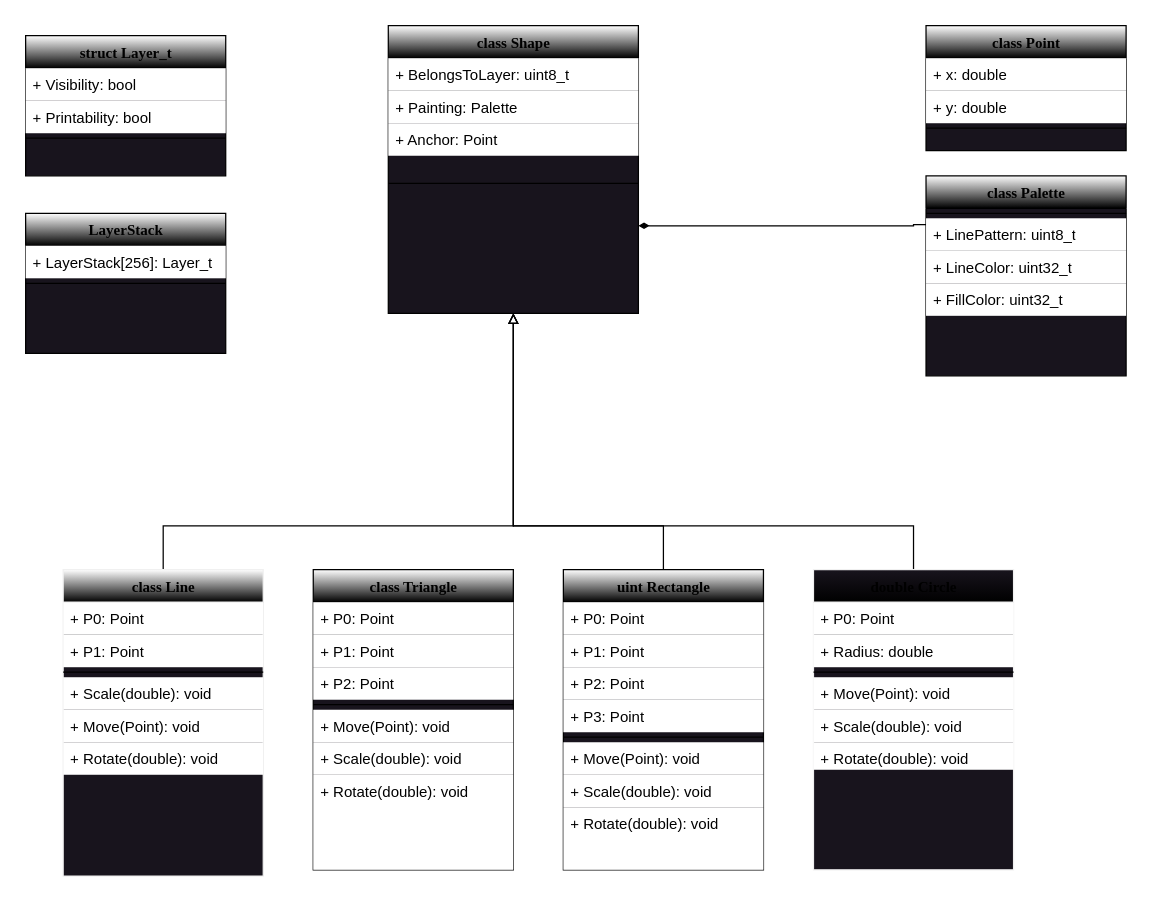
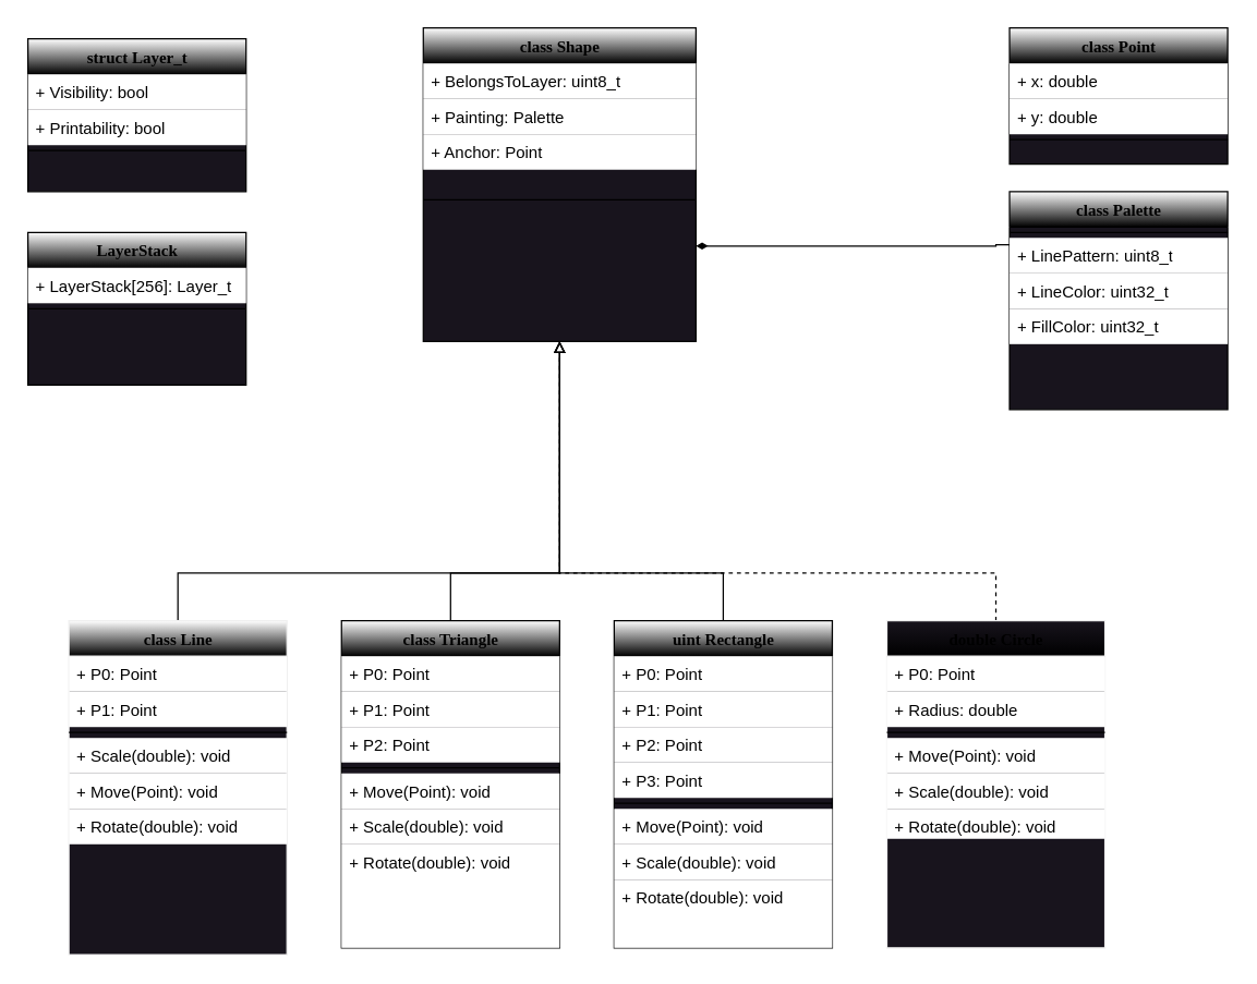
  <mxCell id="0" />
  <mxCell id="1" parent="0" />
  <mxCell id="2" style="edgeStyle=orthogonalEdgeStyle;rounded=0;orthogonalLoop=1;jettySize=auto;html=1;exitX=0.5;exitY=0;exitDx=0;exitDy=0;endArrow=block;endFill=0;entryX=0.5;entryY=1;entryDx=0;entryDy=0;" parent="1" source="3" target="41" edge="1"><mxGeometry relative="1" as="geometry"><mxPoint x="350" y="290" as="targetPoint" /><Array as="points"><mxPoint x="130" y="420" /><mxPoint x="410" y="420" /></Array></mxGeometry></mxCell>
  <mxCell id="3" value="&lt;div&gt;class Line&lt;/div&gt;&lt;div&gt;&lt;br&gt;&lt;/div&gt;" style="swimlane;html=1;fontStyle=1;align=center;verticalAlign=top;childLayout=stackLayout;horizontal=1;startSize=26;horizontalStack=0;resizeParent=1;resizeLast=0;collapsible=1;marginBottom=0;swimlaneFillColor=#18141D;rounded=0;shadow=0;comic=0;labelBackgroundColor=none;strokeWidth=1;fillColor=default;fontFamily=Verdana;fontSize=12;gradientColor=default;strokeColor=#F0F0F0;" parent="1" vertex="1"><mxGeometry x="50" y="455" width="160" height="245" as="geometry" /></mxCell>
  <mxCell id="4" value="&lt;div&gt;+ P0: Point&lt;/div&gt;" style="text;html=1;strokeColor=none;fillColor=default;align=left;verticalAlign=top;spacingLeft=4;spacingRight=4;whiteSpace=wrap;overflow=hidden;rotatable=0;points=[[0,0.5],[1,0.5]];portConstraint=eastwest;" parent="3" vertex="1"><mxGeometry y="26" width="160" height="26" as="geometry" /></mxCell>
  <mxCell id="5" value="&lt;div&gt;+ P1: Point&lt;/div&gt;" style="text;html=1;strokeColor=none;fillColor=default;align=left;verticalAlign=top;spacingLeft=4;spacingRight=4;whiteSpace=wrap;overflow=hidden;rotatable=0;points=[[0,0.5],[1,0.5]];portConstraint=eastwest;" parent="3" vertex="1"><mxGeometry y="52" width="160" height="26" as="geometry" /></mxCell>
  <mxCell id="6" value="" style="line;html=1;strokeWidth=1;fillColor=default;align=left;verticalAlign=middle;spacingTop=-1;spacingLeft=3;spacingRight=3;rotatable=0;labelPosition=right;points=[];portConstraint=eastwest;" parent="3" vertex="1"><mxGeometry y="78" width="160" height="8" as="geometry" /></mxCell>
  <mxCell id="7" value="+ Scale(double): void" style="text;html=1;strokeColor=none;fillColor=default;align=left;verticalAlign=top;spacingLeft=4;spacingRight=4;whiteSpace=wrap;overflow=hidden;rotatable=0;points=[[0,0.5],[1,0.5]];portConstraint=eastwest;" parent="3" vertex="1"><mxGeometry y="86" width="160" height="26" as="geometry" /></mxCell>
  <mxCell id="8" value="&lt;div&gt;+ Move(Point): void&lt;/div&gt;&lt;div&gt;&lt;br&gt;&lt;/div&gt;" style="text;html=1;strokeColor=none;fillColor=default;align=left;verticalAlign=top;spacingLeft=4;spacingRight=4;whiteSpace=wrap;overflow=hidden;rotatable=0;points=[[0,0.5],[1,0.5]];portConstraint=eastwest;" parent="3" vertex="1"><mxGeometry y="112" width="160" height="26" as="geometry" /></mxCell>
  <mxCell id="9" value="+ Rotate(double): void" style="text;html=1;strokeColor=none;fillColor=default;align=left;verticalAlign=top;spacingLeft=4;spacingRight=4;whiteSpace=wrap;overflow=hidden;rotatable=0;points=[[0,0.5],[1,0.5]];portConstraint=eastwest;" parent="3" vertex="1"><mxGeometry y="138" width="160" height="26" as="geometry" /></mxCell>
+ <mxCell id="10" style="edgeStyle=orthogonalEdgeStyle;rounded=0;orthogonalLoop=1;jettySize=auto;html=1;exitX=0.5;exitY=0;exitDx=0;exitDy=0;entryX=0.5;entryY=1;entryDx=0;entryDy=0;endArrow=block;endFill=0;" parent="1" source="11" target="41" edge="1"><mxGeometry relative="1" as="geometry"><mxPoint x="410" y="350" as="targetPoint" /><Array as="points"><mxPoint x="330" y="420" /><mxPoint x="410" y="420" /></Array></mxGeometry></mxCell>
  <mxCell id="11" value="&lt;div&gt;class Triangle&lt;/div&gt;&lt;div&gt;&lt;br&gt;&lt;/div&gt;" style="swimlane;html=1;fontStyle=1;align=center;verticalAlign=top;childLayout=stackLayout;horizontal=1;startSize=26;horizontalStack=0;resizeParent=1;resizeLast=0;collapsible=1;marginBottom=0;swimlaneFillColor=#18141D;rounded=0;shadow=0;comic=0;labelBackgroundColor=none;strokeWidth=1;fontFamily=Verdana;fontSize=12;gradientColor=default;" parent="1" vertex="1"><mxGeometry x="250" y="455" width="160" height="240" as="geometry" /></mxCell>
  <mxCell id="12" value="&lt;div&gt;+ P0: Point&lt;/div&gt;" style="text;html=1;strokeColor=none;fillColor=default;align=left;verticalAlign=top;spacingLeft=4;spacingRight=4;whiteSpace=wrap;overflow=hidden;rotatable=0;points=[[0,0.5],[1,0.5]];portConstraint=eastwest;" parent="11" vertex="1"><mxGeometry y="26" width="160" height="26" as="geometry" /></mxCell>
  <mxCell id="13" value="&lt;div&gt;+ P1: Point&lt;/div&gt;" style="text;html=1;strokeColor=none;fillColor=default;align=left;verticalAlign=top;spacingLeft=4;spacingRight=4;whiteSpace=wrap;overflow=hidden;rotatable=0;points=[[0,0.5],[1,0.5]];portConstraint=eastwest;" parent="11" vertex="1"><mxGeometry y="52" width="160" height="26" as="geometry" /></mxCell>
  <mxCell id="14" value="&lt;div&gt;+ P2: Point&lt;/div&gt;" style="text;html=1;strokeColor=none;fillColor=default;align=left;verticalAlign=top;spacingLeft=4;spacingRight=4;whiteSpace=wrap;overflow=hidden;rotatable=0;points=[[0,0.5],[1,0.5]];portConstraint=eastwest;" parent="11" vertex="1"><mxGeometry y="78" width="160" height="26" as="geometry" /></mxCell>
  <mxCell id="15" value="" style="line;html=1;strokeWidth=1;fillColor=default;align=left;verticalAlign=middle;spacingTop=-1;spacingLeft=3;spacingRight=3;rotatable=0;labelPosition=right;points=[];portConstraint=eastwest;" parent="11" vertex="1"><mxGeometry y="104" width="160" height="8" as="geometry" /></mxCell>
  <mxCell id="16" value="&lt;div&gt;+ Move(Point): void&lt;/div&gt;&lt;div&gt;&lt;br&gt;&lt;/div&gt;" style="text;html=1;strokeColor=none;fillColor=default;align=left;verticalAlign=top;spacingLeft=4;spacingRight=4;whiteSpace=wrap;overflow=hidden;rotatable=0;points=[[0,0.5],[1,0.5]];portConstraint=eastwest;" parent="11" vertex="1"><mxGeometry y="112" width="160" height="26" as="geometry" /></mxCell>
  <mxCell id="17" value="+ Scale(double): void" style="text;html=1;strokeColor=none;fillColor=default;align=left;verticalAlign=top;spacingLeft=4;spacingRight=4;whiteSpace=wrap;overflow=hidden;rotatable=0;points=[[0,0.5],[1,0.5]];portConstraint=eastwest;" parent="11" vertex="1"><mxGeometry y="138" width="160" height="26" as="geometry" /></mxCell>
  <mxCell id="18" value="+ Rotate(double): void" style="text;html=1;strokeColor=none;fillColor=default;align=left;verticalAlign=top;spacingLeft=4;spacingRight=4;whiteSpace=wrap;overflow=hidden;rotatable=0;points=[[0,0.5],[1,0.5]];portConstraint=eastwest;" parent="11" vertex="1"><mxGeometry y="164" width="160" height="76" as="geometry" /></mxCell>
- <mxCell id="19" style="edgeStyle=orthogonalEdgeStyle;rounded=0;orthogonalLoop=1;jettySize=auto;html=1;exitX=0.5;exitY=0;exitDx=0;exitDy=0;endArrow=block;endFill=0;entryX=0.5;entryY=1;entryDx=0;entryDy=0;" parent="1" source="20" target="41" edge="1"><mxGeometry relative="1" as="geometry"><mxPoint x="410" y="350" as="targetPoint" /><Array as="points"><mxPoint x="730" y="420" /><mxPoint x="410" y="420" /></Array></mxGeometry></mxCell>
+ <mxCell id="19" style="edgeStyle=orthogonalEdgeStyle;rounded=0;orthogonalLoop=1;jettySize=auto;html=1;exitX=0.5;exitY=0;exitDx=0;exitDy=0;endArrow=block;endFill=0;entryX=0.5;entryY=1;entryDx=0;entryDy=0;dashed=1;" parent="1" source="20" target="41" edge="1"><mxGeometry relative="1" as="geometry"><mxPoint x="410" y="350" as="targetPoint" /><Array as="points"><mxPoint x="730" y="420" /><mxPoint x="410" y="420" /></Array></mxGeometry></mxCell>
  <mxCell id="20" value="double Circle" style="swimlane;html=1;fontStyle=1;align=center;verticalAlign=top;childLayout=stackLayout;horizontal=1;startSize=26;horizontalStack=0;resizeParent=1;resizeLast=0;collapsible=1;marginBottom=0;swimlaneFillColor=#18141D;rounded=0;shadow=0;comic=0;labelBackgroundColor=none;strokeWidth=1;fillColor=#18141D;fontFamily=Verdana;fontSize=12;gradientColor=default;swimlaneLine=1;glass=0;strokeColor=#F0F0F0;" parent="1" vertex="1"><mxGeometry x="650" y="455" width="160" height="240" as="geometry" /></mxCell>
  <mxCell id="21" value="&lt;div&gt;+ P0: Point&lt;/div&gt;" style="text;html=1;strokeColor=none;fillColor=default;align=left;verticalAlign=top;spacingLeft=4;spacingRight=4;whiteSpace=wrap;overflow=hidden;rotatable=0;points=[[0,0.5],[1,0.5]];portConstraint=eastwest;" parent="20" vertex="1"><mxGeometry y="26" width="160" height="26" as="geometry" /></mxCell>
  <mxCell id="22" value="&lt;div&gt;+ Radius: double&lt;br&gt;&lt;/div&gt;" style="text;html=1;strokeColor=none;fillColor=default;align=left;verticalAlign=top;spacingLeft=4;spacingRight=4;whiteSpace=wrap;overflow=hidden;rotatable=0;points=[[0,0.5],[1,0.5]];portConstraint=eastwest;" parent="20" vertex="1"><mxGeometry y="52" width="160" height="26" as="geometry" /></mxCell>
  <mxCell id="23" value="" style="line;html=1;strokeWidth=1;fillColor=default;align=left;verticalAlign=middle;spacingTop=-1;spacingLeft=3;spacingRight=3;rotatable=0;labelPosition=right;points=[];portConstraint=eastwest;" parent="20" vertex="1"><mxGeometry y="78" width="160" height="8" as="geometry" /></mxCell>
  <mxCell id="24" value="&lt;div&gt;+ Move(Point): void&lt;/div&gt;&lt;div&gt;&lt;br&gt;&lt;/div&gt;" style="text;html=1;strokeColor=none;fillColor=default;align=left;verticalAlign=top;spacingLeft=4;spacingRight=4;whiteSpace=wrap;overflow=hidden;rotatable=0;points=[[0,0.5],[1,0.5]];portConstraint=eastwest;" parent="20" vertex="1"><mxGeometry y="86" width="160" height="26" as="geometry" /></mxCell>
  <mxCell id="25" value="+ Scale(double): void" style="text;html=1;strokeColor=none;fillColor=default;align=left;verticalAlign=top;spacingLeft=4;spacingRight=4;whiteSpace=wrap;overflow=hidden;rotatable=0;points=[[0,0.5],[1,0.5]];portConstraint=eastwest;" parent="20" vertex="1"><mxGeometry y="112" width="160" height="26" as="geometry" /></mxCell>
  <mxCell id="26" value="+ Rotate(double): void" style="text;html=1;strokeColor=none;fillColor=default;align=left;verticalAlign=top;spacingLeft=4;spacingRight=4;whiteSpace=wrap;overflow=hidden;rotatable=0;points=[[0,0.5],[1,0.5]];portConstraint=eastwest;" parent="20" vertex="1"><mxGeometry y="138" width="160" height="22" as="geometry" /></mxCell>
  <mxCell id="27" style="edgeStyle=orthogonalEdgeStyle;rounded=0;orthogonalLoop=1;jettySize=auto;html=1;exitX=0.5;exitY=0;exitDx=0;exitDy=0;entryX=0.5;entryY=1;entryDx=0;entryDy=0;endArrow=block;endFill=0;" parent="1" source="28" target="41" edge="1"><mxGeometry relative="1" as="geometry"><mxPoint x="410" y="350" as="targetPoint" /><Array as="points"><mxPoint x="530" y="420" /><mxPoint x="410" y="420" /></Array></mxGeometry></mxCell>
  <mxCell id="28" value="uint Rectangle" style="swimlane;html=1;fontStyle=1;align=center;verticalAlign=top;childLayout=stackLayout;horizontal=1;startSize=26;horizontalStack=0;resizeParent=1;resizeLast=0;collapsible=1;marginBottom=0;swimlaneFillColor=#18141D;rounded=0;shadow=0;comic=0;labelBackgroundColor=none;strokeWidth=1;fillColor=default;fontFamily=Verdana;fontSize=12;gradientColor=default;" parent="1" vertex="1"><mxGeometry x="450" y="455" width="160" height="240" as="geometry" /></mxCell>
  <mxCell id="29" value="&lt;div&gt;+ P0: Point&lt;/div&gt;" style="text;html=1;strokeColor=none;fillColor=default;align=left;verticalAlign=top;spacingLeft=4;spacingRight=4;whiteSpace=wrap;overflow=hidden;rotatable=0;points=[[0,0.5],[1,0.5]];portConstraint=eastwest;" parent="28" vertex="1"><mxGeometry y="26" width="160" height="26" as="geometry" /></mxCell>
  <mxCell id="30" value="&lt;div&gt;+ P1: Point&lt;/div&gt;" style="text;html=1;strokeColor=none;fillColor=default;align=left;verticalAlign=top;spacingLeft=4;spacingRight=4;whiteSpace=wrap;overflow=hidden;rotatable=0;points=[[0,0.5],[1,0.5]];portConstraint=eastwest;" parent="28" vertex="1"><mxGeometry y="52" width="160" height="26" as="geometry" /></mxCell>
  <mxCell id="31" value="&lt;div&gt;+ P2: Point&lt;/div&gt;" style="text;html=1;strokeColor=none;fillColor=default;align=left;verticalAlign=top;spacingLeft=4;spacingRight=4;whiteSpace=wrap;overflow=hidden;rotatable=0;points=[[0,0.5],[1,0.5]];portConstraint=eastwest;" parent="28" vertex="1"><mxGeometry y="78" width="160" height="26" as="geometry" /></mxCell>
  <mxCell id="32" value="&lt;div&gt;+ P3: Point&lt;/div&gt;" style="text;html=1;strokeColor=none;fillColor=default;align=left;verticalAlign=top;spacingLeft=4;spacingRight=4;whiteSpace=wrap;overflow=hidden;rotatable=0;points=[[0,0.5],[1,0.5]];portConstraint=eastwest;" parent="28" vertex="1"><mxGeometry y="104" width="160" height="26" as="geometry" /></mxCell>
  <mxCell id="33" value="" style="line;html=1;strokeWidth=1;fillColor=default;align=left;verticalAlign=middle;spacingTop=-1;spacingLeft=3;spacingRight=3;rotatable=0;labelPosition=right;points=[];portConstraint=eastwest;" parent="28" vertex="1"><mxGeometry y="130" width="160" height="8" as="geometry" /></mxCell>
  <mxCell id="34" value="&lt;div&gt;+ Move(Point): void&lt;/div&gt;&lt;div&gt;&lt;br&gt;&lt;/div&gt;" style="text;html=1;strokeColor=none;fillColor=default;align=left;verticalAlign=top;spacingLeft=4;spacingRight=4;whiteSpace=wrap;overflow=hidden;rotatable=0;points=[[0,0.5],[1,0.5]];portConstraint=eastwest;" parent="28" vertex="1"><mxGeometry y="138" width="160" height="26" as="geometry" /></mxCell>
  <mxCell id="35" value="+ Scale(double): void" style="text;html=1;strokeColor=none;fillColor=default;align=left;verticalAlign=top;spacingLeft=4;spacingRight=4;whiteSpace=wrap;overflow=hidden;rotatable=0;points=[[0,0.5],[1,0.5]];portConstraint=eastwest;" parent="28" vertex="1"><mxGeometry y="164" width="160" height="26" as="geometry" /></mxCell>
  <mxCell id="36" value="+ Rotate(double): void" style="text;html=1;strokeColor=none;fillColor=default;align=left;verticalAlign=top;spacingLeft=4;spacingRight=4;whiteSpace=wrap;overflow=hidden;rotatable=0;points=[[0,0.5],[1,0.5]];portConstraint=eastwest;" parent="28" vertex="1"><mxGeometry y="190" width="160" height="50" as="geometry" /></mxCell>
  <mxCell id="37" value="&lt;div&gt;class Point&lt;/div&gt;&lt;div&gt;&lt;br&gt;&lt;/div&gt;&lt;div&gt;&lt;br&gt;&lt;/div&gt;&lt;div&gt;&lt;br&gt;&lt;/div&gt;" style="swimlane;html=1;fontStyle=1;align=center;verticalAlign=top;childLayout=stackLayout;horizontal=1;startSize=26;horizontalStack=0;resizeParent=1;resizeLast=0;collapsible=1;marginBottom=0;swimlaneFillColor=#18141D;rounded=0;shadow=0;comic=0;labelBackgroundColor=none;strokeWidth=1;fillColor=default;fontFamily=Verdana;fontSize=12;glass=0;gradientColor=default;" parent="1" vertex="1"><mxGeometry x="740" width="160" height="100" as="geometry" y="20" /></mxCell>
  <mxCell id="38" value="&lt;div&gt;+ x: double&lt;br&gt;&lt;/div&gt;&lt;div&gt;&lt;br&gt;&lt;/div&gt;" style="text;html=1;strokeColor=none;fillColor=default;align=left;verticalAlign=top;spacingLeft=4;spacingRight=4;whiteSpace=wrap;overflow=hidden;rotatable=0;points=[[0,0.5],[1,0.5]];portConstraint=eastwest;" parent="37" vertex="1"><mxGeometry y="26" width="160" height="26" as="geometry" /></mxCell>
  <mxCell id="39" value="&lt;div&gt;+ y: double&lt;br&gt;&lt;/div&gt;&lt;div&gt;&lt;br&gt;&lt;/div&gt;" style="text;html=1;strokeColor=none;fillColor=default;align=left;verticalAlign=top;spacingLeft=4;spacingRight=4;whiteSpace=wrap;overflow=hidden;rotatable=0;points=[[0,0.5],[1,0.5]];portConstraint=eastwest;" parent="37" vertex="1"><mxGeometry y="52" width="160" height="26" as="geometry" /></mxCell>
  <mxCell id="40" value="" style="line;html=1;strokeWidth=1;fillColor=default;align=left;verticalAlign=middle;spacingTop=-1;spacingLeft=3;spacingRight=3;rotatable=0;labelPosition=right;points=[];portConstraint=eastwest;" parent="37" vertex="1"><mxGeometry y="78" width="160" height="8" as="geometry" /></mxCell>
  <mxCell id="41" value="class Shape" style="swimlane;html=1;fontStyle=1;align=center;verticalAlign=top;childLayout=stackLayout;horizontal=1;startSize=26;horizontalStack=0;resizeParent=1;resizeLast=0;collapsible=1;marginBottom=0;swimlaneFillColor=#18141D;rounded=0;shadow=0;comic=0;labelBackgroundColor=none;strokeWidth=1;fillColor=default;fontFamily=Verdana;fontSize=12;gradientColor=default;" parent="1" vertex="1"><mxGeometry x="310" width="200" height="230" as="geometry" y="20" /></mxCell>
  <mxCell id="42" value="+ BelongsToLayer: uint8_t" style="text;html=1;strokeColor=none;fillColor=default;align=left;verticalAlign=top;spacingLeft=4;spacingRight=4;whiteSpace=wrap;overflow=hidden;rotatable=0;points=[[0,0.5],[1,0.5]];portConstraint=eastwest;" parent="41" vertex="1"><mxGeometry y="26" width="200" height="26" as="geometry" /></mxCell>
  <mxCell id="43" value="+ Painting: Palette" style="text;html=1;strokeColor=none;fillColor=default;align=left;verticalAlign=top;spacingLeft=4;spacingRight=4;whiteSpace=wrap;overflow=hidden;rotatable=0;points=[[0,0.5],[1,0.5]];portConstraint=eastwest;" parent="41" vertex="1"><mxGeometry y="52" width="200" height="26" as="geometry" /></mxCell>
  <mxCell id="44" value="+ Anchor: Point" style="text;html=1;strokeColor=none;fillColor=default;align=left;verticalAlign=top;spacingLeft=4;spacingRight=4;whiteSpace=wrap;overflow=hidden;rotatable=0;points=[[0,0.5],[1,0.5]];portConstraint=eastwest;" parent="41" vertex="1"><mxGeometry y="78" width="200" height="26" as="geometry" /></mxCell>
  <mxCell id="45" value="" style="line;html=1;strokeWidth=1;fillColor=default;align=left;verticalAlign=middle;spacingTop=-1;spacingLeft=3;spacingRight=3;rotatable=0;labelPosition=right;points=[];portConstraint=eastwest;" parent="41" vertex="1"><mxGeometry y="104" width="200" height="44" as="geometry" /></mxCell>
  <mxCell id="46" value="&lt;div&gt;class Palette&lt;/div&gt;&lt;div&gt;&lt;br&gt;&lt;/div&gt;&lt;div&gt;&lt;br&gt;&lt;/div&gt;&lt;div&gt;&lt;br&gt;&lt;/div&gt;" style="swimlane;html=1;fontStyle=1;align=center;verticalAlign=top;childLayout=stackLayout;horizontal=1;startSize=26;horizontalStack=0;resizeParent=1;resizeLast=0;collapsible=1;marginBottom=0;swimlaneFillColor=#18141D;rounded=0;shadow=0;comic=0;labelBackgroundColor=none;strokeWidth=1;fillColor=default;fontFamily=Verdana;fontSize=12;glass=0;gradientColor=default;" parent="1" vertex="1"><mxGeometry x="740" y="140" width="160" height="160" as="geometry" /></mxCell>
  <mxCell id="47" value="" style="line;html=1;strokeWidth=1;fillColor=default;align=left;verticalAlign=middle;spacingTop=-1;spacingLeft=3;spacingRight=3;rotatable=0;labelPosition=right;points=[];portConstraint=eastwest;" parent="46" vertex="1"><mxGeometry y="26" width="160" height="8" as="geometry" /></mxCell>
  <mxCell id="48" value="+ LinePattern: uint8_t&lt;br&gt;" style="text;html=1;strokeColor=none;fillColor=default;align=left;verticalAlign=top;spacingLeft=4;spacingRight=4;whiteSpace=wrap;overflow=hidden;rotatable=0;points=[[0,0.5],[1,0.5]];portConstraint=eastwest;" parent="46" vertex="1"><mxGeometry y="34" width="160" height="26" as="geometry" /></mxCell>
  <mxCell id="49" value="+ LineColor: uint32_t" style="text;html=1;strokeColor=none;fillColor=default;align=left;verticalAlign=top;spacingLeft=4;spacingRight=4;whiteSpace=wrap;overflow=hidden;rotatable=0;points=[[0,0.5],[1,0.5]];portConstraint=eastwest;" parent="46" vertex="1"><mxGeometry y="60" width="160" height="26" as="geometry" /></mxCell>
  <mxCell id="50" value="&lt;div&gt;+ FillColor: uint32_t&lt;/div&gt;&lt;div&gt;&lt;br&gt;&lt;/div&gt;" style="text;html=1;strokeColor=none;fillColor=default;align=left;verticalAlign=top;spacingLeft=4;spacingRight=4;whiteSpace=wrap;overflow=hidden;rotatable=0;points=[[0,0.5],[1,0.5]];portConstraint=eastwest;" parent="46" vertex="1"><mxGeometry y="86" width="160" height="26" as="geometry" /></mxCell>
  <mxCell id="51" style="edgeStyle=orthogonalEdgeStyle;rounded=0;orthogonalLoop=1;jettySize=auto;html=1;exitX=0;exitY=0.5;exitDx=0;exitDy=0;endArrow=diamondThin;endFill=1;" parent="1" edge="1"><mxGeometry relative="1" as="geometry"><mxPoint x="740" y="179" as="sourcePoint" /><mxPoint x="510" y="180" as="targetPoint" /><Array as="points"><mxPoint x="730" y="180" /></Array></mxGeometry></mxCell>
  <mxCell id="52" value="&lt;div&gt;struct Layer_t&lt;/div&gt;" style="swimlane;html=1;fontStyle=1;align=center;verticalAlign=top;childLayout=stackLayout;horizontal=1;startSize=26;horizontalStack=0;resizeParent=1;resizeLast=0;collapsible=1;marginBottom=0;swimlaneFillColor=#18141D;rounded=0;shadow=0;comic=0;labelBackgroundColor=none;strokeWidth=1;fillColor=default;fontFamily=Verdana;fontSize=12;glass=0;gradientColor=default;" parent="1" vertex="1"><mxGeometry x="20" y="28" width="160" height="112" as="geometry" /></mxCell>
  <mxCell id="53" value="&lt;div&gt;+ Visibility: bool&lt;br&gt;&lt;/div&gt;&lt;div&gt;&lt;br&gt;&lt;/div&gt;" style="text;html=1;strokeColor=none;fillColor=default;align=left;verticalAlign=top;spacingLeft=4;spacingRight=4;whiteSpace=wrap;overflow=hidden;rotatable=0;points=[[0,0.5],[1,0.5]];portConstraint=eastwest;" parent="52" vertex="1"><mxGeometry y="26" width="160" height="26" as="geometry" /></mxCell>
  <mxCell id="54" value="&lt;div&gt;+ Printability: bool&lt;br&gt;&lt;/div&gt;&lt;div&gt;&lt;br&gt;&lt;/div&gt;" style="text;html=1;strokeColor=none;fillColor=default;align=left;verticalAlign=top;spacingLeft=4;spacingRight=4;whiteSpace=wrap;overflow=hidden;rotatable=0;points=[[0,0.5],[1,0.5]];portConstraint=eastwest;" parent="52" vertex="1"><mxGeometry y="52" width="160" height="26" as="geometry" /></mxCell>
  <mxCell id="55" value="" style="line;html=1;strokeWidth=1;fillColor=default;align=left;verticalAlign=middle;spacingTop=-1;spacingLeft=3;spacingRight=3;rotatable=0;labelPosition=right;points=[];portConstraint=eastwest;" parent="52" vertex="1"><mxGeometry y="78" width="160" height="8" as="geometry" /></mxCell>
  <mxCell id="56" value="&lt;div&gt;LayerStack&lt;/div&gt;" style="swimlane;html=1;fontStyle=1;align=center;verticalAlign=top;childLayout=stackLayout;horizontal=1;startSize=26;horizontalStack=0;resizeParent=1;resizeLast=0;collapsible=1;marginBottom=0;swimlaneFillColor=#18141D;rounded=0;shadow=0;comic=0;labelBackgroundColor=none;strokeWidth=1;fillColor=default;fontFamily=Verdana;fontSize=12;glass=0;gradientColor=default;" vertex="1" parent="1"><mxGeometry x="20" y="170" width="160" height="112" as="geometry" /></mxCell>
  <mxCell id="57" value="&lt;div&gt;+ LayerStack[256]: Layer_t&lt;/div&gt;" style="text;html=1;strokeColor=none;fillColor=default;align=left;verticalAlign=top;spacingLeft=4;spacingRight=4;whiteSpace=wrap;overflow=hidden;rotatable=0;points=[[0,0.5],[1,0.5]];portConstraint=eastwest;" vertex="1" parent="56"><mxGeometry y="26" width="160" height="26" as="geometry" /></mxCell>
  <mxCell id="58" value="" style="line;html=1;strokeWidth=1;fillColor=default;align=left;verticalAlign=middle;spacingTop=-1;spacingLeft=3;spacingRight=3;rotatable=0;labelPosition=right;points=[];portConstraint=eastwest;" vertex="1" parent="56"><mxGeometry y="52" width="160" height="8" as="geometry" /></mxCell>
